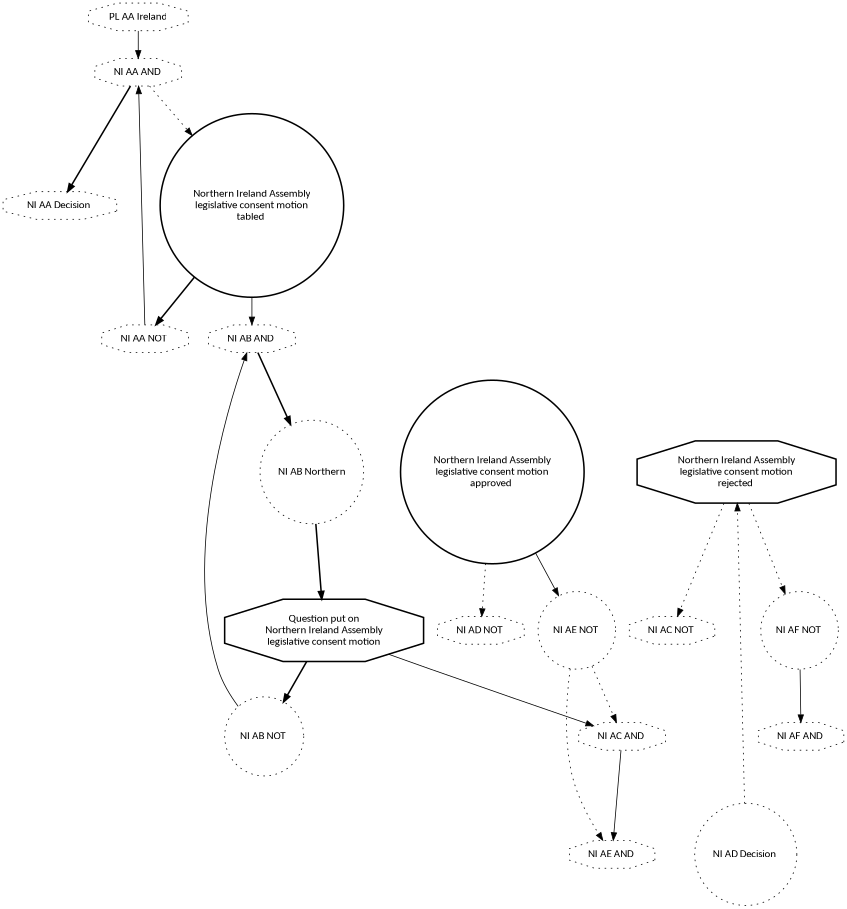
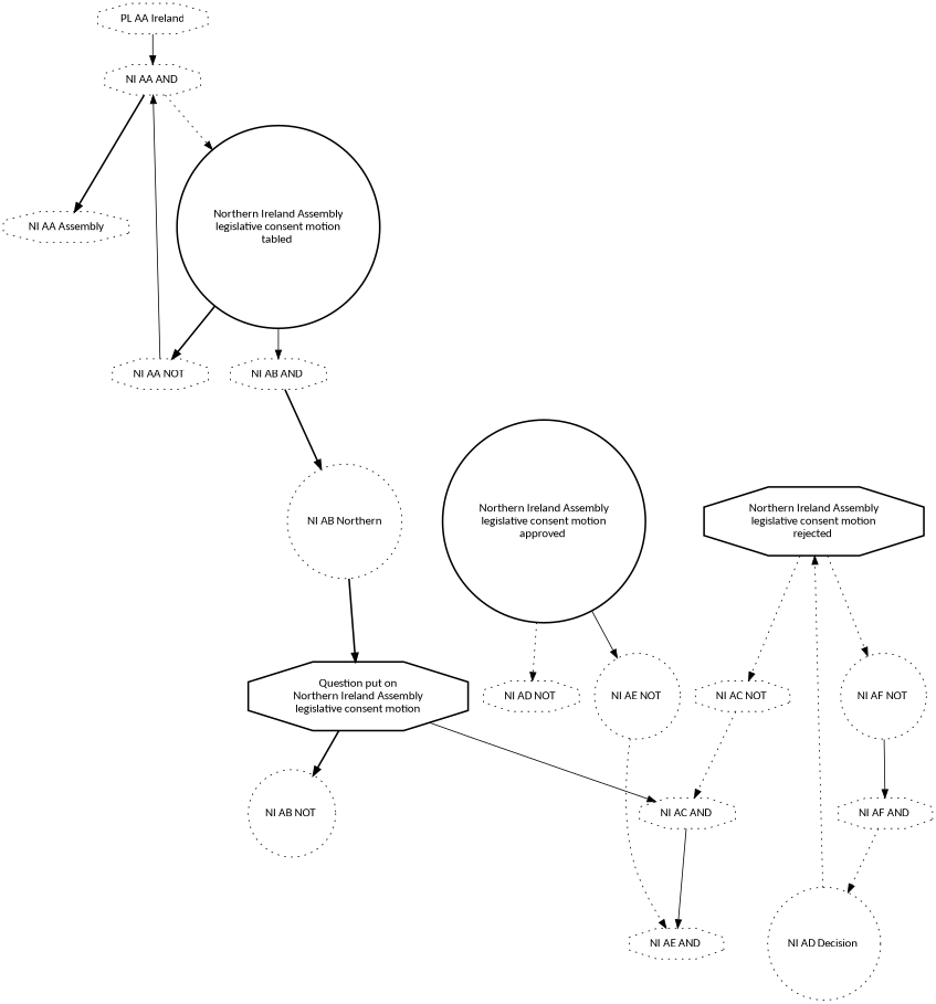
  digraph {
    fontname=calibri
    node [fontname=calibri shape=octagon style=dotted]
    edge [color=black fontname=calibri style=solid]
    n1 [label="PL AA Ireland"]
    n2 [label="NI AA AND "]
-   n3 [label="NI AA Decision "]
+   n3 [label="NI AA Assembly"]
    n4 [label="Northern Ireland Assembly\nlegislative consent motion\ntabled " shape=circle style=bold]
    n5 [label="NI AA NOT "]
    n6 [label="NI AB AND "]
    n7 [label="NI AB Northern" shape=circle]
    n8 [label="Question put on\nNorthern Ireland Assembly\nlegislative consent motion\n" style=bold]
    n9 [label="NI AB NOT " shape=circle]
    n10 [label="NI AC AND "]
    n11 [label="NI AE AND "]
    n12 [label="Northern Ireland Assembly\nlegislative consent motion\napproved " shape=circle style=bold]
    n13 [label="NI AE NOT " shape=circle]
    n14 [label="NI AD NOT "]
    n15 [label="NI AF AND "]
    n16 [label="NI AD Decision " shape=circle]
    n17 [label="Northern Ireland Assembly\nlegislative consent motion\nrejected " style=bold]
    n18 [label="NI AF NOT " shape=circle]
    n19 [label="NI AC NOT "]
    n1 -> n2
    n2 -> n3 [style=bold]
    n2 -> n4 [style=dotted]
    n4 -> n5 [style=bold]
    n4 -> n6
    n5 -> n2
    n6 -> n7 [style=bold]
    n7 -> n8 [style=bold]
    n8 -> n9 [style=bold]
    n8 -> n10
-   n9 -> n6
    n10 -> n11
    n12 -> n13
    n12 -> n14 [style=dotted]
    n13 -> n11 [style=dotted]
+   n15 -> n16 [style=dotted]
    n16 -> n17 [style=dotted]
    n17 -> n18 [style=dotted]
    n17 -> n19 [style=dotted]
    n18 -> n15
-   n13 -> n10 [style=dotted]
+   n19 -> n10 [style=dotted]
  }
